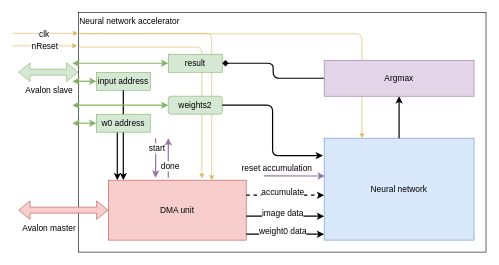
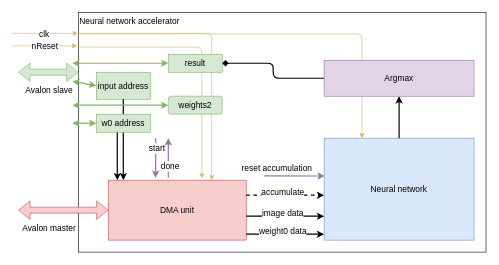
  <mxCell id="0" />
  <mxCell id="1" parent="0" />
  <mxCell id="2" value="Neural network accelerator" style="rounded=0;whiteSpace=wrap;html=1;align=left;verticalAlign=top;fontSize=14;" vertex="1" parent="1"><mxGeometry x="130" y="20" width="680" height="400" as="geometry" /></mxCell>
  <mxCell id="3" value="" style="shape=flexArrow;endArrow=classic;startArrow=classic;html=1;entryX=0;entryY=0.25;entryDx=0;entryDy=0;fillColor=#d5e8d4;strokeColor=#82b366;" edge="1" parent="1" target="2"><mxGeometry width="100" height="100" relative="1" as="geometry"><mxPoint x="30" y="120" as="sourcePoint" /><mxPoint x="480" y="200" as="targetPoint" /></mxGeometry></mxCell>
  <mxCell id="4" value="Avalon slave" style="edgeLabel;html=1;align=center;verticalAlign=middle;resizable=0;points=[];fontSize=14;" vertex="1" connectable="0" parent="3"><mxGeometry x="0.3" y="3" relative="1" as="geometry"><mxPoint x="-15" y="33" as="offset" /></mxGeometry></mxCell>
  <mxCell id="5" value="DMA unit" style="rounded=0;whiteSpace=wrap;html=1;fontSize=14;fillColor=#f8cecc;strokeColor=#b85450;" vertex="1" parent="1"><mxGeometry x="180" y="300" width="230" height="100" as="geometry" /></mxCell>
  <mxCell id="6" value="" style="shape=flexArrow;endArrow=classic;startArrow=classic;html=1;fontSize=14;entryX=0;entryY=0.5;entryDx=0;entryDy=0;fillColor=#f8cecc;strokeColor=#b85450;" edge="1" parent="1" target="5"><mxGeometry width="100" height="100" relative="1" as="geometry"><mxPoint x="30" y="350" as="sourcePoint" /><mxPoint x="480" y="200" as="targetPoint" /></mxGeometry></mxCell>
  <mxCell id="7" value="Avalon master" style="edgeLabel;html=1;align=center;verticalAlign=middle;resizable=0;points=[];fontSize=14;" vertex="1" connectable="0" parent="6"><mxGeometry x="-0.507" y="-3" relative="1" as="geometry"><mxPoint x="13" y="27" as="offset" /></mxGeometry></mxCell>
  <mxCell id="8" value="" style="endArrow=classic;html=1;fontSize=14;entryX=-0.001;entryY=0.088;entryDx=0;entryDy=0;entryPerimeter=0;fillColor=#fff2cc;strokeColor=#d6b656;" edge="1" parent="1" target="2"><mxGeometry width="50" height="50" relative="1" as="geometry"><mxPoint x="20" y="55" as="sourcePoint" /><mxPoint x="460" y="230" as="targetPoint" /></mxGeometry></mxCell>
  <mxCell id="9" value="clk" style="edgeLabel;html=1;align=center;verticalAlign=middle;resizable=0;points=[];fontSize=14;" vertex="1" connectable="0" parent="8"><mxGeometry x="-0.388" relative="1" as="geometry"><mxPoint x="20" as="offset" /></mxGeometry></mxCell>
  <mxCell id="10" value="" style="endArrow=classic;html=1;fontSize=14;entryX=-0.003;entryY=0.14;entryDx=0;entryDy=0;entryPerimeter=0;fillColor=#fff2cc;strokeColor=#d6b656;" edge="1" parent="1" target="2"><mxGeometry width="50" height="50" relative="1" as="geometry"><mxPoint x="20" y="76" as="sourcePoint" /><mxPoint x="139.32" y="65.2" as="targetPoint" /><Array as="points"><mxPoint x="80" y="76" /></Array></mxGeometry></mxCell>
  <mxCell id="11" value="nReset" style="edgeLabel;html=1;align=center;verticalAlign=middle;resizable=0;points=[];fontSize=14;" vertex="1" connectable="0" parent="10"><mxGeometry x="-0.388" relative="1" as="geometry"><mxPoint x="20" as="offset" /></mxGeometry></mxCell>
  <mxCell id="12" value="" style="endArrow=classic;html=1;fontSize=14;exitX=0;exitY=0.088;exitDx=0;exitDy=0;exitPerimeter=0;entryX=0.75;entryY=0;entryDx=0;entryDy=0;edgeStyle=elbowEdgeStyle;elbow=vertical;fillColor=#fff2cc;strokeColor=#d6b656;" edge="1" parent="1" source="2" target="5"><mxGeometry width="50" height="50" relative="1" as="geometry"><mxPoint x="410" y="280" as="sourcePoint" /><mxPoint x="460" y="230" as="targetPoint" /><Array as="points"><mxPoint x="180" y="55" /></Array></mxGeometry></mxCell>
  <mxCell id="13" value="" style="endArrow=classic;html=1;fontSize=14;exitX=0;exitY=0.145;exitDx=0;exitDy=0;exitPerimeter=0;entryX=0.678;entryY=-0.03;entryDx=0;entryDy=0;edgeStyle=elbowEdgeStyle;entryPerimeter=0;fillColor=#fff2cc;strokeColor=#d6b656;" edge="1" parent="1" source="2" target="5"><mxGeometry width="50" height="50" relative="1" as="geometry"><mxPoint x="140" y="65.2" as="sourcePoint" /><mxPoint x="305" y="310" as="targetPoint" /><Array as="points"><mxPoint x="336" y="180" /></Array></mxGeometry></mxCell>
- <mxCell id="14" value="input address" style="rounded=0;whiteSpace=wrap;html=1;fontSize=14;fillColor=#d5e8d4;strokeColor=#82b366;" vertex="1" parent="1"><mxGeometry x="160" y="120" width="90" height="30" as="geometry" /></mxCell>
+ <mxCell id="14" value="input address" style="rounded=0;whiteSpace=wrap;html=1;fontSize=14;fillColor=#d5e8d4;strokeColor=#82b366;" vertex="1" parent="1"><mxGeometry x="160" y="120" width="90" height="45" as="geometry" /></mxCell>
  <mxCell id="15" value="" style="endArrow=classic;startArrow=classic;html=1;fontSize=14;strokeWidth=2;entryX=0;entryY=0.5;entryDx=0;entryDy=0;fillColor=#d5e8d4;strokeColor=#82b366;" edge="1" parent="1" target="14"><mxGeometry width="50" height="50" relative="1" as="geometry"><mxPoint x="120" y="135" as="sourcePoint" /><mxPoint x="460" y="220" as="targetPoint" /></mxGeometry></mxCell>
  <mxCell id="16" value="" style="endArrow=classic;startArrow=classic;html=1;fontSize=14;strokeWidth=2;entryX=0;entryY=0.5;entryDx=0;entryDy=0;fillColor=#d5e8d4;strokeColor=#82b366;" edge="1" parent="1" target="19"><mxGeometry width="50" height="50" relative="1" as="geometry"><mxPoint x="120" y="205" as="sourcePoint" /><mxPoint x="170" y="135" as="targetPoint" /></mxGeometry></mxCell>
  <mxCell id="17" value="" style="endArrow=classic;html=1;fontSize=14;strokeWidth=2;exitX=0.389;exitY=0.967;exitDx=0;exitDy=0;exitPerimeter=0;" edge="1" parent="1" source="19"><mxGeometry width="50" height="50" relative="1" as="geometry"><mxPoint x="410" y="270" as="sourcePoint" /><mxPoint x="195" y="300" as="targetPoint" /></mxGeometry></mxCell>
  <mxCell id="18" value="" style="endArrow=classic;html=1;fontSize=14;strokeWidth=2;exitX=0.5;exitY=1;exitDx=0;exitDy=0;" edge="1" parent="1" source="14"><mxGeometry width="50" height="50" relative="1" as="geometry"><mxPoint x="205.01" y="189.01" as="sourcePoint" /><mxPoint x="205" y="300" as="targetPoint" /></mxGeometry></mxCell>
  <mxCell id="19" value="w0 address" style="rounded=0;whiteSpace=wrap;html=1;fontSize=14;fillColor=#d5e8d4;strokeColor=#82b366;" vertex="1" parent="1"><mxGeometry x="160" y="190" width="90" height="30" as="geometry" /></mxCell>
  <mxCell id="20" value="" style="endArrow=classic;html=1;fontSize=14;strokeWidth=2;entryX=0.343;entryY=-0.04;entryDx=0;entryDy=0;entryPerimeter=0;fillColor=#e1d5e7;strokeColor=#9673a6;" edge="1" parent="1" target="5"><mxGeometry width="50" height="50" relative="1" as="geometry"><mxPoint x="259" y="230" as="sourcePoint" /><mxPoint x="460" y="220" as="targetPoint" /></mxGeometry></mxCell>
  <mxCell id="21" value="start" style="edgeLabel;html=1;align=center;verticalAlign=middle;resizable=0;points=[];fontSize=14;" vertex="1" connectable="0" parent="20"><mxGeometry x="-0.515" y="2" relative="1" as="geometry"><mxPoint as="offset" /></mxGeometry></mxCell>
  <mxCell id="22" value="" style="endArrow=classic;html=1;fontSize=14;strokeWidth=2;entryX=0.343;entryY=-0.04;entryDx=0;entryDy=0;entryPerimeter=0;fillColor=#e1d5e7;strokeColor=#9673a6;" edge="1" parent="1"><mxGeometry width="50" height="50" relative="1" as="geometry"><mxPoint x="280" y="296" as="sourcePoint" /><mxPoint x="280.11" y="230" as="targetPoint" /></mxGeometry></mxCell>
  <mxCell id="23" value="done" style="edgeLabel;html=1;align=center;verticalAlign=middle;resizable=0;points=[];fontSize=14;" vertex="1" connectable="0" parent="22"><mxGeometry x="-0.394" y="-2" relative="1" as="geometry"><mxPoint as="offset" /></mxGeometry></mxCell>
  <mxCell id="24" value="Neural network" style="rounded=0;whiteSpace=wrap;html=1;fontSize=14;fillColor=#dae8fc;strokeColor=#6c8ebf;" vertex="1" parent="1"><mxGeometry x="540" y="230" width="250" height="170" as="geometry" /></mxCell>
  <mxCell id="25" value="" style="endArrow=classic;html=1;fontSize=14;strokeWidth=2;exitX=1;exitY=0.25;exitDx=0;exitDy=0;entryX=0;entryY=0.559;entryDx=0;entryDy=0;entryPerimeter=0;dashed=1;" edge="1" parent="1" source="5" target="24"><mxGeometry width="50" height="50" relative="1" as="geometry"><mxPoint x="410" y="270" as="sourcePoint" /><mxPoint x="460" y="220" as="targetPoint" /></mxGeometry></mxCell>
  <mxCell id="26" value="accumulate" style="edgeLabel;html=1;align=center;verticalAlign=middle;resizable=0;points=[];fontSize=14;" vertex="1" connectable="0" parent="25"><mxGeometry x="-0.446" y="1" relative="1" as="geometry"><mxPoint x="24" y="-4" as="offset" /></mxGeometry></mxCell>
  <mxCell id="27" value="" style="endArrow=classic;html=1;fontSize=14;strokeWidth=2;exitX=1;exitY=0.25;exitDx=0;exitDy=0;entryX=0;entryY=0.559;entryDx=0;entryDy=0;entryPerimeter=0;" edge="1" parent="1"><mxGeometry width="50" height="50" relative="1" as="geometry"><mxPoint x="410" y="360" as="sourcePoint" /><mxPoint x="540" y="360.03" as="targetPoint" /></mxGeometry></mxCell>
  <mxCell id="28" value="image data" style="edgeLabel;html=1;align=center;verticalAlign=middle;resizable=0;points=[];fontSize=14;" vertex="1" connectable="0" parent="27"><mxGeometry x="-0.446" y="1" relative="1" as="geometry"><mxPoint x="24" y="-4" as="offset" /></mxGeometry></mxCell>
  <mxCell id="29" value="" style="endArrow=classic;html=1;fontSize=14;strokeWidth=2;exitX=1;exitY=0.25;exitDx=0;exitDy=0;entryX=0;entryY=0.559;entryDx=0;entryDy=0;entryPerimeter=0;" edge="1" parent="1"><mxGeometry width="50" height="50" relative="1" as="geometry"><mxPoint x="410" y="390" as="sourcePoint" /><mxPoint x="540" y="390.03" as="targetPoint" /></mxGeometry></mxCell>
  <mxCell id="30" value="weight0 data" style="edgeLabel;html=1;align=center;verticalAlign=middle;resizable=0;points=[];fontSize=14;" vertex="1" connectable="0" parent="29"><mxGeometry x="-0.446" y="1" relative="1" as="geometry"><mxPoint x="24" y="-4" as="offset" /></mxGeometry></mxCell>
  <mxCell id="31" value="weights2" style="whiteSpace=wrap;html=1;fontSize=14;fillColor=#d5e8d4;strokeColor=#82b366;rounded=1;" vertex="1" parent="1"><mxGeometry x="280" y="160" width="90" height="30" as="geometry" /></mxCell>
  <mxCell id="32" value="" style="endArrow=classic;startArrow=classic;html=1;fontSize=14;strokeWidth=2;fillColor=#d5e8d4;strokeColor=#82b366;entryX=0;entryY=0.5;entryDx=0;entryDy=0;" edge="1" parent="1" target="31"><mxGeometry width="50" height="50" relative="1" as="geometry"><mxPoint x="120" y="175" as="sourcePoint" /><mxPoint x="150" y="200" as="targetPoint" /></mxGeometry></mxCell>
- <mxCell id="33" value="" style="endArrow=classic;html=1;fontSize=14;strokeWidth=2;exitX=1;exitY=0.5;exitDx=0;exitDy=0;entryX=-0.008;entryY=0.171;entryDx=0;entryDy=0;entryPerimeter=0;edgeStyle=elbowEdgeStyle;" edge="1" parent="1" source="31" target="24"><mxGeometry width="50" height="50" relative="1" as="geometry"><mxPoint x="410" y="270" as="sourcePoint" /><mxPoint x="460" y="220" as="targetPoint" /></mxGeometry></mxCell>
  <mxCell id="34" value="" style="endArrow=classic;html=1;fontSize=14;strokeWidth=2;exitX=0.5;exitY=0;exitDx=0;exitDy=0;entryX=0.5;entryY=1;entryDx=0;entryDy=0;" edge="1" parent="1" source="24" target="41"><mxGeometry width="50" height="50" relative="1" as="geometry"><mxPoint x="410" y="270" as="sourcePoint" /><mxPoint x="660" y="160" as="targetPoint" /></mxGeometry></mxCell>
  <mxCell id="35" value="result" style="rounded=0;whiteSpace=wrap;html=1;fontSize=14;fillColor=#d5e8d4;strokeColor=#82b366;" vertex="1" parent="1"><mxGeometry x="280" y="90" width="90" height="30" as="geometry" /></mxCell>
  <mxCell id="36" value="" style="endArrow=classic;startArrow=classic;html=1;fontSize=14;strokeWidth=2;fillColor=#d5e8d4;strokeColor=#82b366;entryX=0;entryY=0.5;entryDx=0;entryDy=0;" edge="1" parent="1" target="35"><mxGeometry width="50" height="50" relative="1" as="geometry"><mxPoint x="120" y="105" as="sourcePoint" /><mxPoint x="290" y="185" as="targetPoint" /></mxGeometry></mxCell>
  <mxCell id="37" value="" style="endArrow=classic;html=1;fontSize=14;strokeWidth=1;exitX=0;exitY=0.09;exitDx=0;exitDy=0;exitPerimeter=0;entryX=0.25;entryY=0;entryDx=0;entryDy=0;edgeStyle=elbowEdgeStyle;fillColor=#fff2cc;strokeColor=#d6b656;" edge="1" parent="1" source="2" target="24"><mxGeometry width="50" height="50" relative="1" as="geometry"><mxPoint x="410" y="270" as="sourcePoint" /><mxPoint x="460" y="220" as="targetPoint" /><Array as="points"><mxPoint x="603" y="140" /></Array></mxGeometry></mxCell>
  <mxCell id="38" value="" style="endArrow=classic;html=1;fontSize=14;strokeWidth=2;entryX=0.004;entryY=0.371;entryDx=0;entryDy=0;entryPerimeter=0;fillColor=#e1d5e7;strokeColor=#9673a6;" edge="1" parent="1" target="24"><mxGeometry width="50" height="50" relative="1" as="geometry"><mxPoint x="440" y="293" as="sourcePoint" /><mxPoint x="268.89" y="306" as="targetPoint" /></mxGeometry></mxCell>
  <mxCell id="39" value="reset accumulation" style="edgeLabel;html=1;align=center;verticalAlign=middle;resizable=0;points=[];fontSize=14;" vertex="1" connectable="0" parent="38"><mxGeometry x="-0.426" y="1" relative="1" as="geometry"><mxPoint x="-9" y="-12" as="offset" /></mxGeometry></mxCell>
  <mxCell id="40" value="" style="endArrow=diamond;html=1;fontSize=14;strokeWidth=2;exitX=0;exitY=0.5;exitDx=0;exitDy=0;entryX=1;entryY=0.5;entryDx=0;entryDy=0;edgeStyle=elbowEdgeStyle;" edge="1" parent="1" source="41" target="35"><mxGeometry width="50" height="50" relative="1" as="geometry"><mxPoint x="675" y="240" as="sourcePoint" /><mxPoint x="675" y="170" as="targetPoint" /></mxGeometry></mxCell>
  <mxCell id="41" value="Argmax" style="rounded=0;whiteSpace=wrap;html=1;fontSize=14;fillColor=#e1d5e7;strokeColor=#9673a6;" vertex="1" parent="1"><mxGeometry x="540" y="100" width="250" height="60" as="geometry" /></mxCell>
